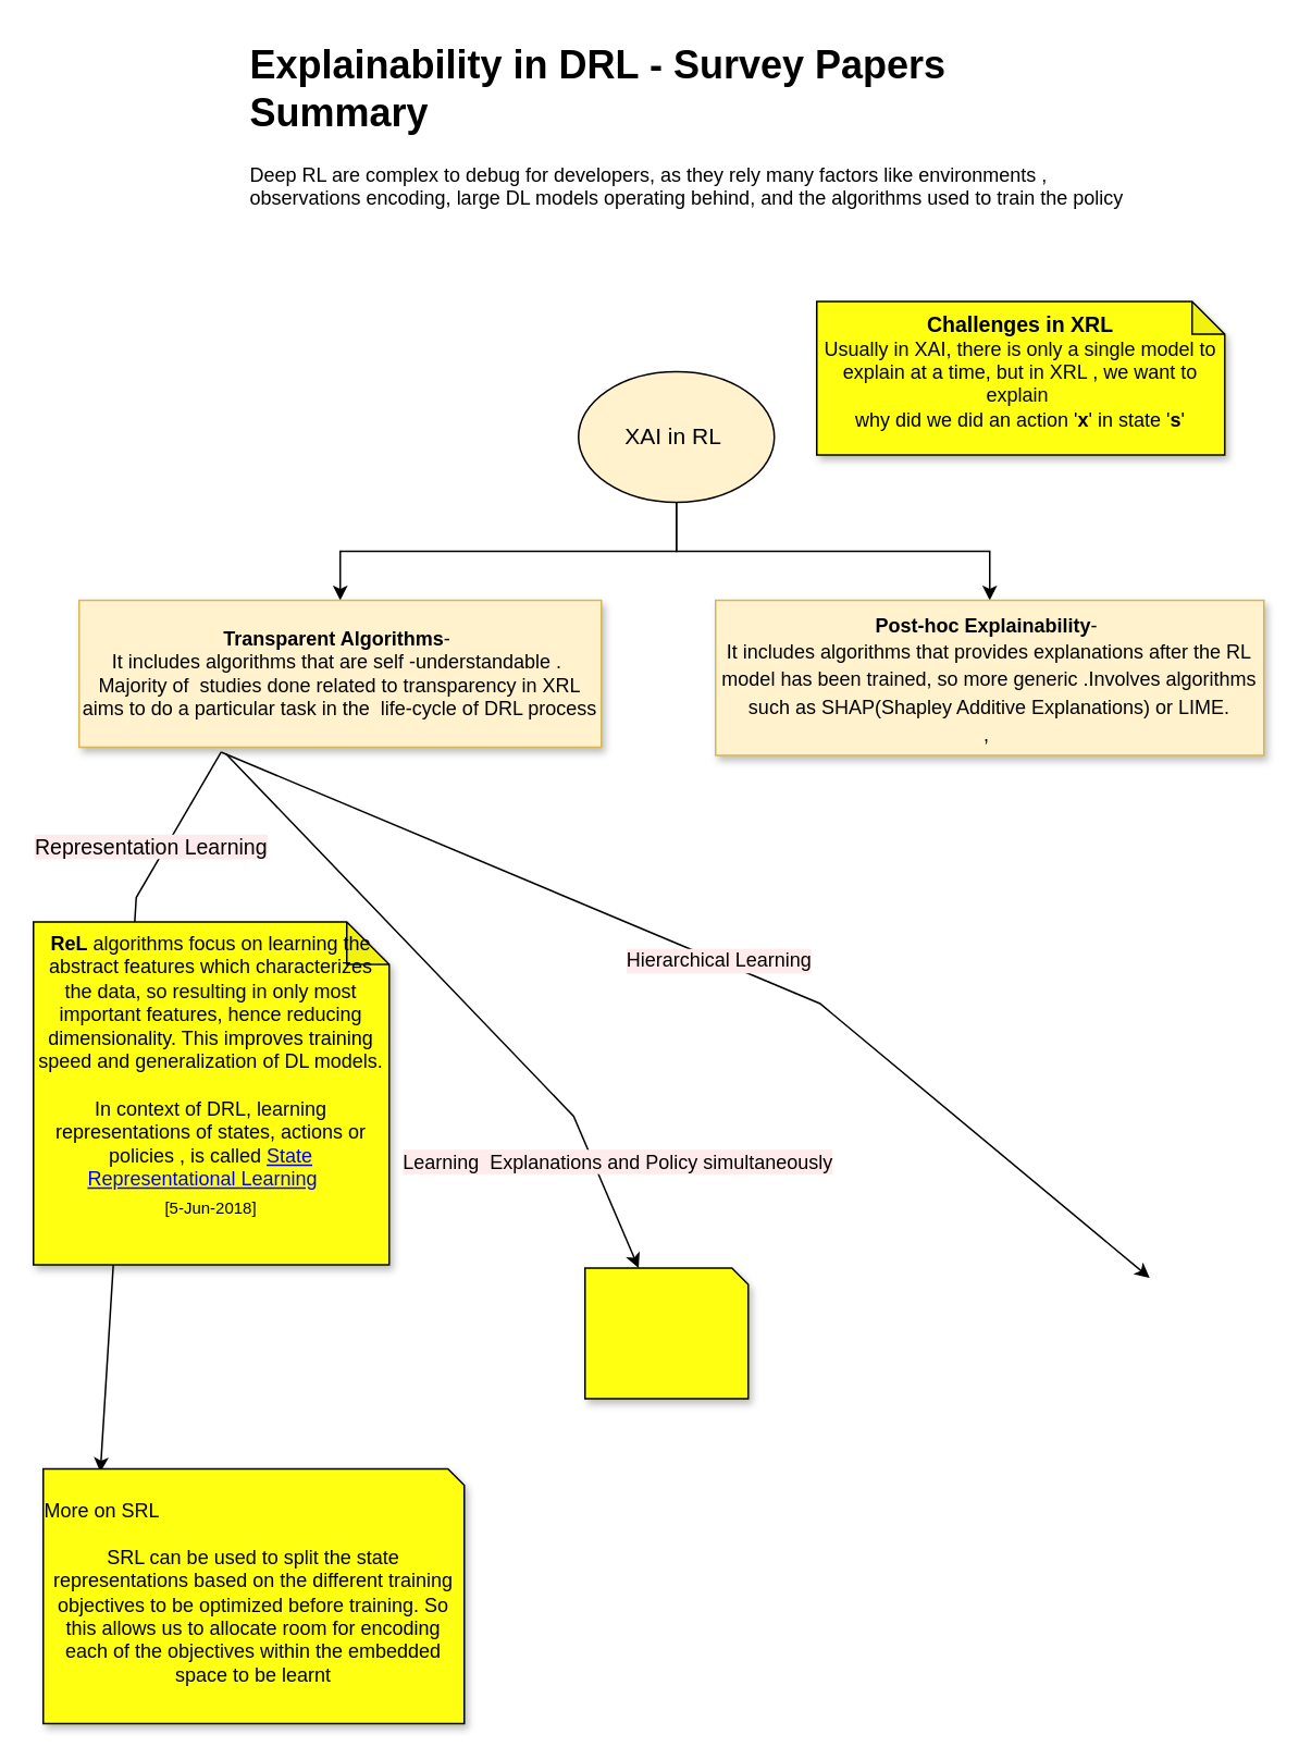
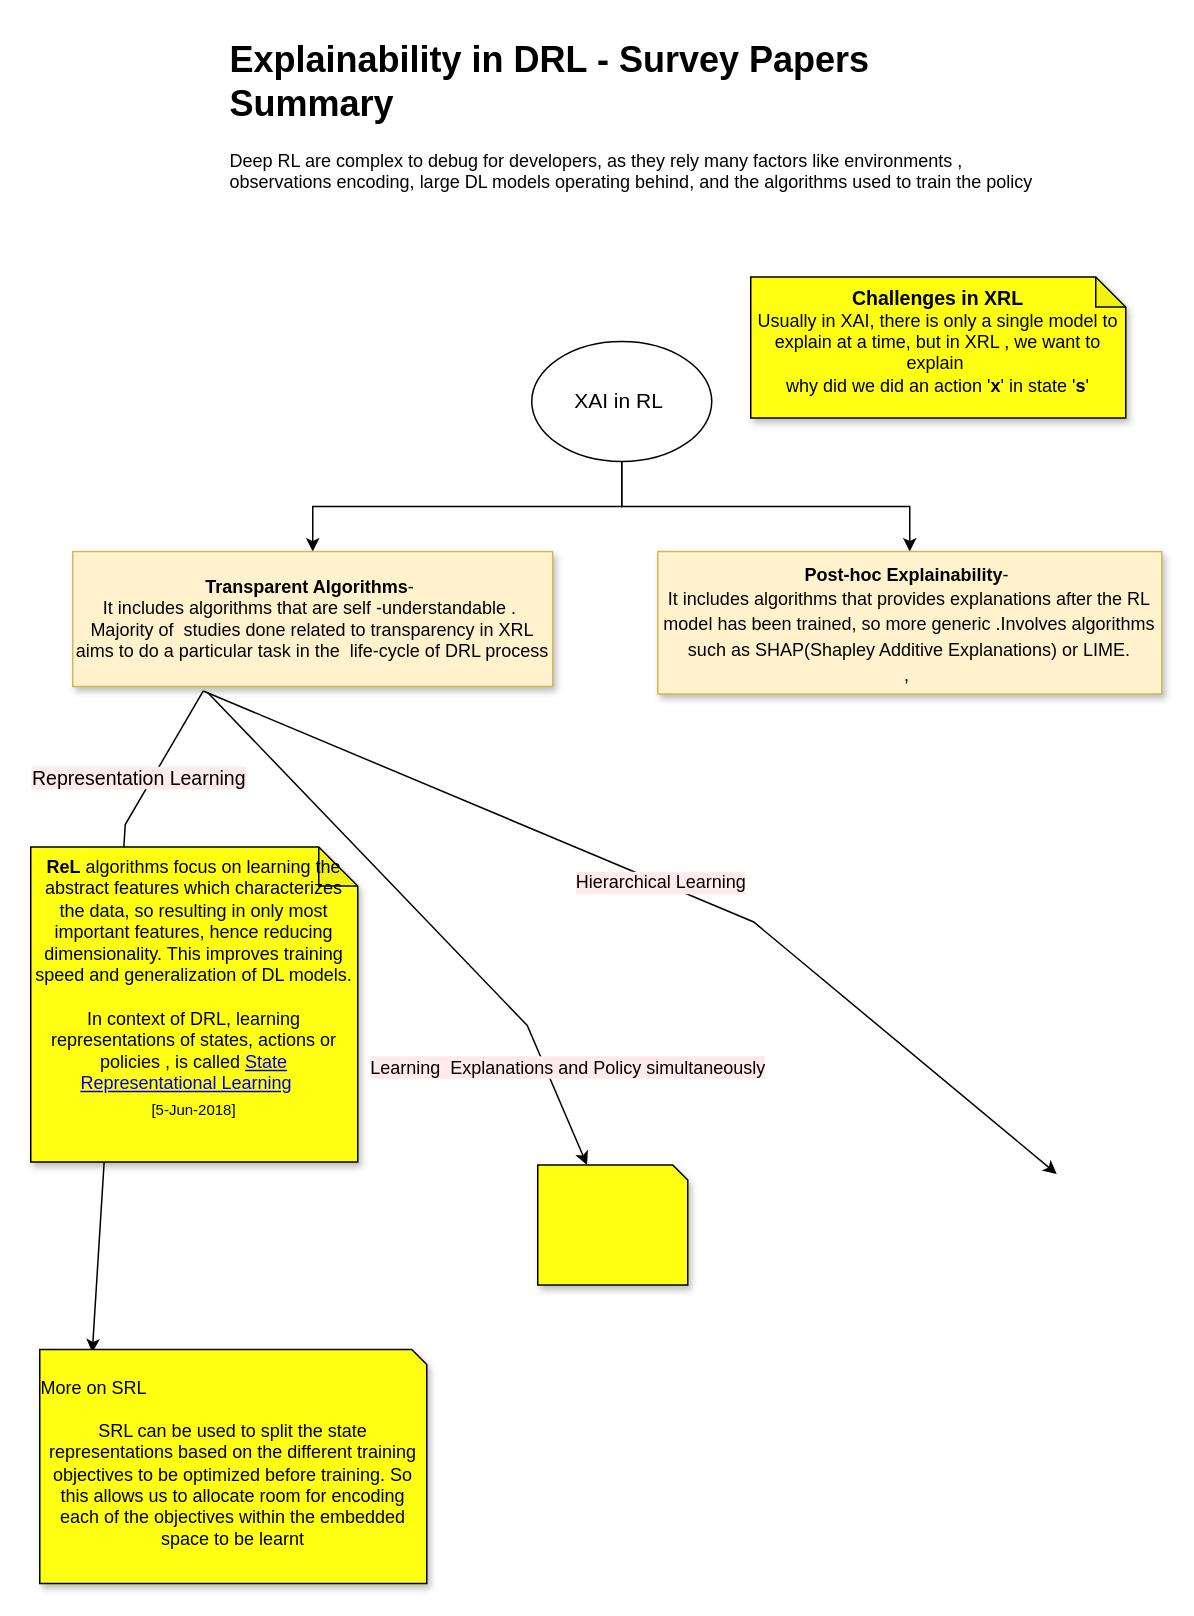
  <mxCell id="0" />
  <mxCell id="1" parent="0" />
  <mxCell id="2" value="&lt;h1&gt;Explainability in DRL - Survey Papers Summary&lt;/h1&gt;&lt;p&gt;Deep RL are complex to debug for developers, as they rely many factors like environments , observations encoding, large DL models operating behind, and the algorithms used to train the policy&lt;/p&gt;" style="text;html=1;strokeColor=none;fillColor=none;spacing=5;spacingTop=-20;whiteSpace=wrap;overflow=hidden;rounded=0;" vertex="1" parent="1"><mxGeometry x="148" y="20" width="550" height="130" as="geometry" /></mxCell>
  <mxCell id="3" value="" style="edgeStyle=orthogonalEdgeStyle;rounded=0;orthogonalLoop=1;jettySize=auto;html=1;fontSize=14;" edge="1" parent="1" source="5" target="6"><mxGeometry relative="1" as="geometry" /></mxCell>
  <mxCell id="4" style="edgeStyle=orthogonalEdgeStyle;rounded=0;orthogonalLoop=1;jettySize=auto;html=1;fontSize=12;" edge="1" parent="1" source="5" target="7"><mxGeometry relative="1" as="geometry" /></mxCell>
- <mxCell id="5" value="&lt;font style=&quot;font-size: 14px&quot;&gt;XAI in RL&lt;/font&gt;&amp;nbsp;" style="ellipse;whiteSpace=wrap;html=1;fillColor=#fff2cc;" vertex="1" parent="1"><mxGeometry x="354" y="227" width="120" height="80" as="geometry" /></mxCell>
+ <mxCell id="5" value="&lt;font style=&quot;font-size: 14px&quot;&gt;XAI in RL&lt;/font&gt;&amp;nbsp;" style="ellipse;whiteSpace=wrap;html=1;" vertex="1" parent="1"><mxGeometry x="354" y="227" width="120" height="80" as="geometry" /></mxCell>
  <mxCell id="6" value="&lt;b&gt;Transparent Algorithms&lt;/b&gt;-&amp;nbsp;&lt;br&gt;It includes algorithms that are self -understandable .&amp;nbsp; Majority of&amp;nbsp; studies done related to transparency in XRL aims to do a particular task in the&amp;nbsp; life-cycle of DRL process" style="whiteSpace=wrap;html=1;fillColor=#fff2cc;strokeColor=#d6b656;rounded=0;shadow=1;labelPosition=center;verticalLabelPosition=middle;align=center;verticalAlign=middle;" vertex="1" parent="1"><mxGeometry x="48" y="367" width="320" height="90" as="geometry" /></mxCell>
  <mxCell id="7" value="&lt;font style=&quot;font-size: 12px&quot;&gt;&lt;b&gt;Post-hoc Explainability&lt;/b&gt;-&amp;nbsp;&lt;br&gt;It includes algorithms that provides explanations after the RL model has been trained, so more generic&amp;nbsp;.Involves algorithms such as SHAP(Shapley Additive Explanations) or LIME.&lt;br&gt;,&amp;nbsp;&lt;/font&gt;" style="rounded=0;whiteSpace=wrap;html=1;shadow=1;fontSize=14;fillColor=#fff2cc;strokeColor=#d6b656;" vertex="1" parent="1"><mxGeometry x="438" y="367" width="336" height="95" as="geometry" /></mxCell>
  <mxCell id="8" value="&lt;b&gt;&lt;font style=&quot;font-size: 13px&quot;&gt;Challenges in XRL&lt;/font&gt;&lt;/b&gt;&lt;br&gt;Usually in XAI, there is only a single model to explain at a time, but in XRL , we want to explain&amp;nbsp;&lt;br&gt;why did we did an action '&lt;b&gt;x&lt;/b&gt;' in state '&lt;b&gt;s&lt;/b&gt;'" style="shape=note;whiteSpace=wrap;html=1;backgroundOutline=1;darkOpacity=0.05;rounded=0;shadow=1;fontSize=12;fillColor=#FFFF12;verticalAlign=top;size=20;" vertex="1" parent="1"><mxGeometry x="500" y="184" width="250" height="94" as="geometry" /></mxCell>
  <mxCell id="9" value="" style="endArrow=classic;html=1;rounded=0;fontSize=13;exitX=0.272;exitY=1.033;exitDx=0;exitDy=0;exitPerimeter=0;" edge="1" parent="1" source="6"><mxGeometry relative="1" as="geometry"><mxPoint x="240" y="688" as="sourcePoint" /><mxPoint x="61" y="901" as="targetPoint" /><Array as="points"><mxPoint x="83" y="549" /></Array></mxGeometry></mxCell>
  <mxCell id="10" value="Representation Learning" style="edgeLabel;resizable=0;html=1;align=center;verticalAlign=middle;rounded=0;shadow=1;fontSize=13;fillColor=#FFFF12;labelBackgroundColor=#FFEBEB;" connectable="0" vertex="1" parent="9"><mxGeometry relative="1" as="geometry"><mxPoint x="16" y="-156" as="offset" /></mxGeometry></mxCell>
  <mxCell id="11" value="" style="endArrow=classic;html=1;rounded=0;fontSize=13;exitX=0.281;exitY=1.044;exitDx=0;exitDy=0;exitPerimeter=0;" edge="1" parent="1" source="6" target="16"><mxGeometry relative="1" as="geometry"><mxPoint x="166" y="576" as="sourcePoint" /><mxPoint x="408" y="816" as="targetPoint" /><Array as="points"><mxPoint x="351" y="683" /></Array></mxGeometry></mxCell>
  <mxCell id="12" value="&lt;font style=&quot;font-size: 12px&quot;&gt;Learning&amp;nbsp; Explanations and Policy simultaneously&lt;/font&gt;" style="edgeLabel;resizable=0;html=1;align=center;verticalAlign=middle;rounded=0;shadow=1;labelBackgroundColor=#FFEBEB;fontSize=13;fillColor=#FFFF12;" connectable="0" vertex="1" parent="11"><mxGeometry relative="1" as="geometry"><mxPoint x="98" y="102" as="offset" /></mxGeometry></mxCell>
  <mxCell id="13" value="" style="endArrow=classic;html=1;rounded=0;fontSize=12;exitX=0.272;exitY=1.033;exitDx=0;exitDy=0;exitPerimeter=0;" edge="1" parent="1" source="6"><mxGeometry relative="1" as="geometry"><mxPoint x="410" y="758" as="sourcePoint" /><mxPoint x="704" y="782" as="targetPoint" /><Array as="points"><mxPoint x="502" y="614" /></Array></mxGeometry></mxCell>
  <mxCell id="14" value="Hierarchical Learning" style="edgeLabel;resizable=0;html=1;align=center;verticalAlign=middle;rounded=0;shadow=1;labelBackgroundColor=#FFEBEB;fontSize=12;fillColor=#FFFF12;" connectable="0" vertex="1" parent="13"><mxGeometry relative="1" as="geometry" /></mxCell>
  <mxCell id="15" value="&lt;b&gt;ReL&lt;/b&gt; algorithms focus on learning the abstract features which characterizes the data, so resulting in only most important features, hence reducing dimensionality. This improves training speed and generalization of DL models.&lt;br&gt;&lt;br&gt;In context of DRL, learning representations of states, actions or policies , is called &lt;a href=&quot;https://arxiv.org/pdf/1802.042.pdf&quot;&gt;State Representational Learning&lt;/a&gt;&amp;nbsp; &amp;nbsp;&lt;br&gt;&lt;sub&gt;[5-Jun-2018]&lt;/sub&gt;" style="shape=note;whiteSpace=wrap;html=1;backgroundOutline=1;darkOpacity=0.05;rounded=0;shadow=1;labelBackgroundColor=none;fontSize=12;fillColor=#FFFF12;textDirection=ltr;size=26;verticalAlign=top;" vertex="1" parent="1"><mxGeometry x="20" y="564" width="218" height="210" as="geometry" /></mxCell>
  <mxCell id="16" value="" style="shape=card;whiteSpace=wrap;html=1;rounded=0;shadow=1;labelBackgroundColor=none;fontSize=12;fillColor=#FFFF12;size=10;direction=south;rotation=0;" vertex="1" parent="1"><mxGeometry x="358" y="776" width="100" height="80" as="geometry" /></mxCell>
  <mxCell id="17" value="&lt;p style=&quot;line-height: 1&quot;&gt;&lt;/p&gt;&lt;div style=&quot;text-align: left&quot;&gt;&lt;span&gt;More on SRL&lt;/span&gt;&lt;/div&gt;&lt;br&gt;SRL can be used to split the state representations based on the different training objectives to be optimized before training. So this allows us to allocate room for encoding each of the objectives within the embedded space to be learnt&lt;p&gt;&lt;/p&gt;" style="shape=card;whiteSpace=wrap;html=1;rounded=0;shadow=1;labelBackgroundColor=none;fontSize=12;fillColor=#FFFF12;size=10;direction=south;rotation=0;verticalAlign=top;" vertex="1" parent="1"><mxGeometry x="26" y="899" width="258" height="156" as="geometry" /></mxCell>
